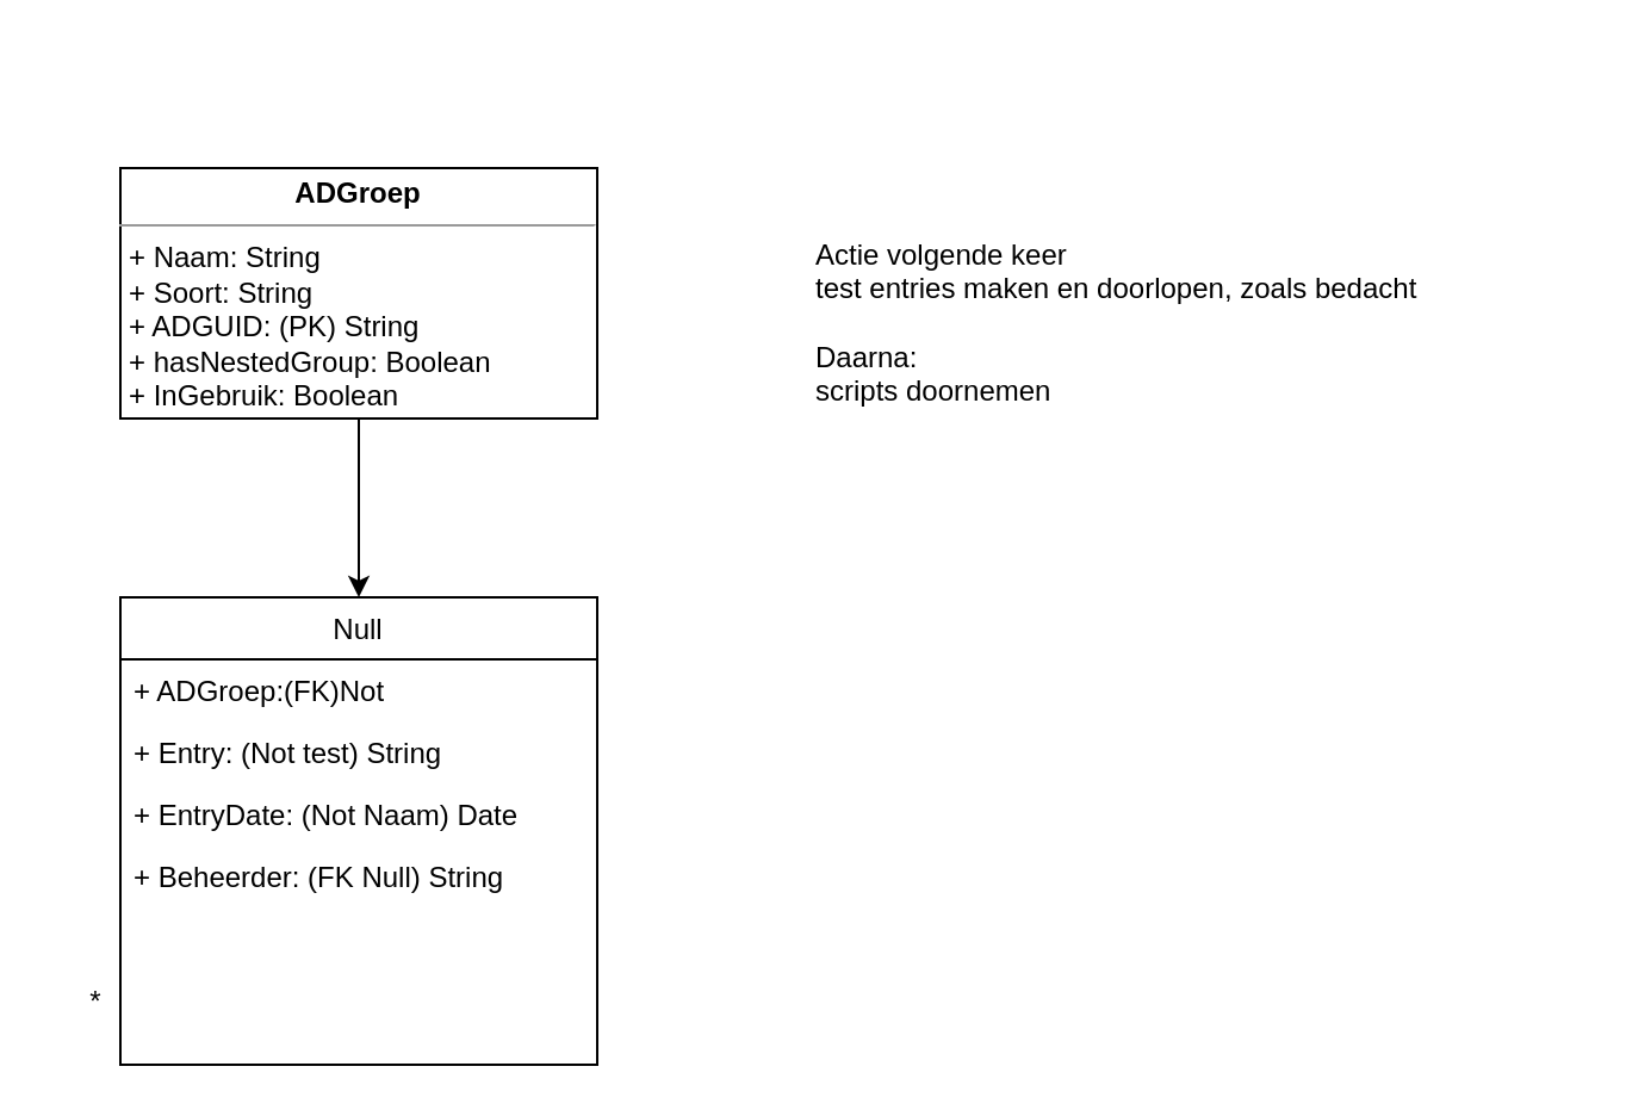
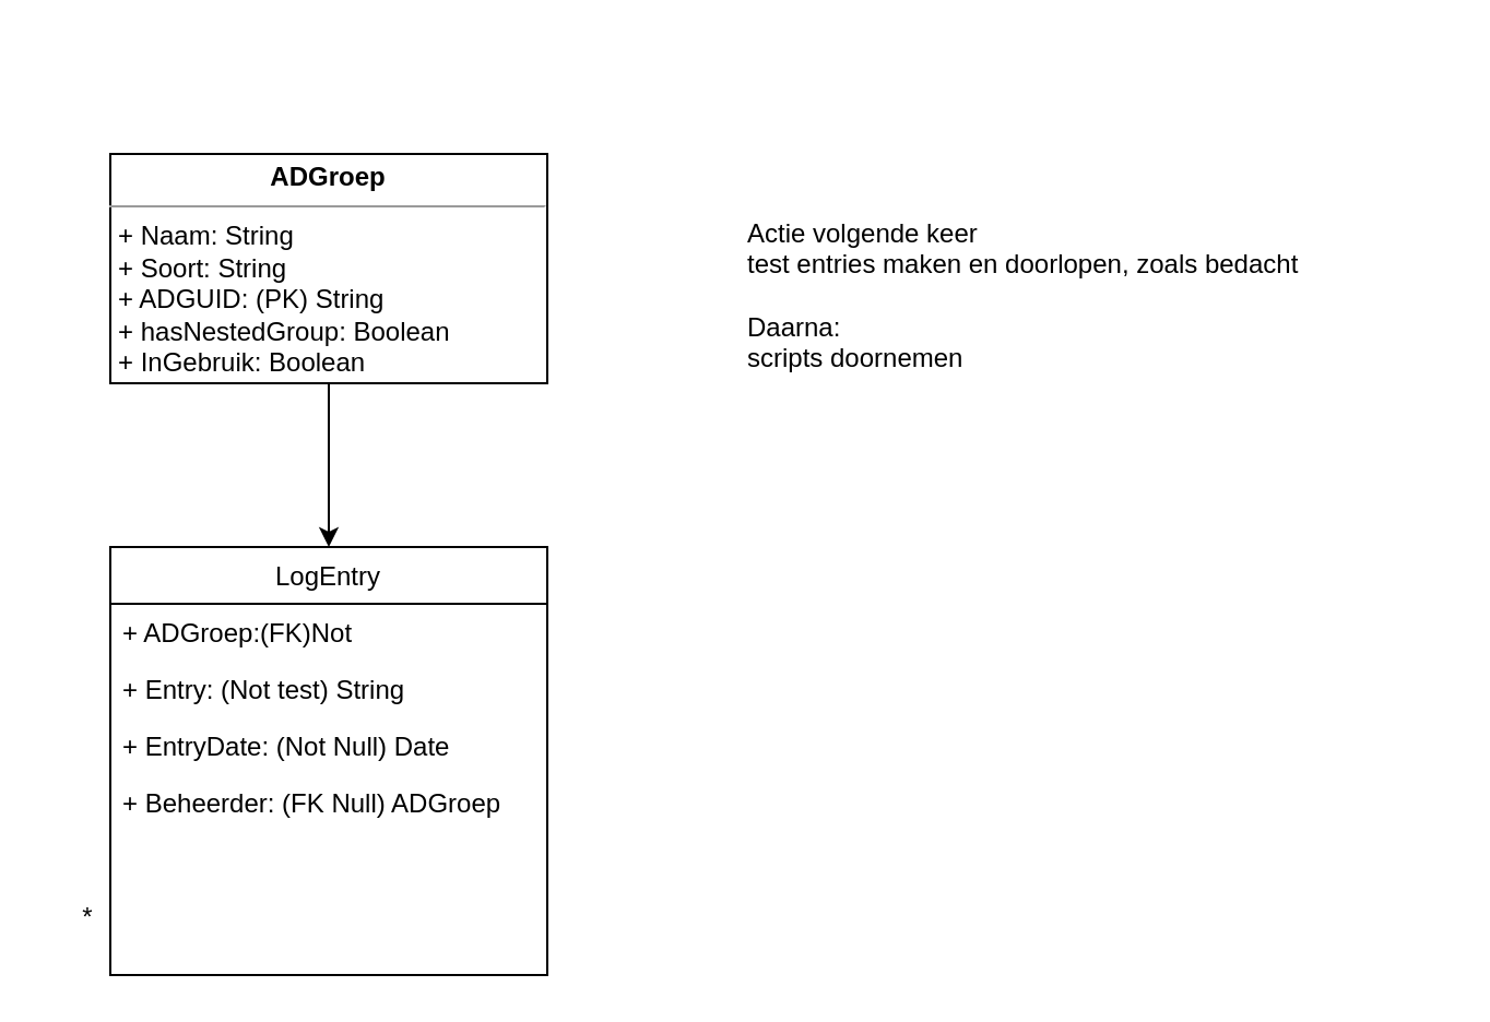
  <mxCell id="0" />
  <mxCell id="1" parent="0" />
  <mxCell id="2" style="edgeStyle=orthogonalEdgeStyle;rounded=0;orthogonalLoop=1;jettySize=auto;html=1;entryX=0.5;entryY=0;entryDx=0;entryDy=0;" edge="1" parent="1" source="3" target="4"><mxGeometry relative="1" as="geometry" /></mxCell>
  <mxCell id="3" value="&lt;p style=&quot;margin: 0px ; margin-top: 4px ; text-align: center&quot;&gt;&lt;b&gt;ADGroep&lt;/b&gt;&lt;/p&gt;&lt;hr size=&quot;1&quot;&gt;&lt;p style=&quot;margin: 0px ; margin-left: 4px&quot;&gt;+ Naam: String&lt;/p&gt;&lt;p style=&quot;margin: 0px ; margin-left: 4px&quot;&gt;+ Soort: String&lt;/p&gt;&lt;p style=&quot;margin: 0px ; margin-left: 4px&quot;&gt;+ ADGUID: (PK) String&lt;/p&gt;&lt;p style=&quot;margin: 0px ; margin-left: 4px&quot;&gt;+ hasNestedGroup: Boolean&lt;/p&gt;&lt;p style=&quot;margin: 0px ; margin-left: 4px&quot;&gt;+ InGebruik: Boolean&lt;/p&gt;&lt;p style=&quot;margin: 0px ; margin-left: 4px&quot;&gt;&lt;br&gt;&lt;/p&gt;" style="verticalAlign=top;align=left;overflow=fill;fontSize=12;fontFamily=Helvetica;html=1;rounded=0;shadow=0;comic=0;labelBackgroundColor=none;strokeWidth=1" parent="1" vertex="1"><mxGeometry x="50" y="70" width="200" height="105" as="geometry" /></mxCell>
- <mxCell id="4" value="Null" style="swimlane;fontStyle=0;childLayout=stackLayout;horizontal=1;startSize=26;fillColor=none;horizontalStack=0;resizeParent=1;resizeParentMax=0;resizeLast=0;collapsible=1;marginBottom=0;" parent="1" vertex="1"><mxGeometry x="50" y="250" width="200" height="196" as="geometry"><mxRectangle x="-150" y="276" width="90" height="26" as="alternateBounds" /></mxGeometry></mxCell>
+ <mxCell id="4" value="LogEntry" style="swimlane;fontStyle=0;childLayout=stackLayout;horizontal=1;startSize=26;fillColor=none;horizontalStack=0;resizeParent=1;resizeParentMax=0;resizeLast=0;collapsible=1;marginBottom=0;" parent="1" vertex="1"><mxGeometry x="50" y="250" width="200" height="196" as="geometry"><mxRectangle x="-150" y="276" width="90" height="26" as="alternateBounds" /></mxGeometry></mxCell>
  <mxCell id="5" value="+ ADGroep:(FK)Not" style="text;strokeColor=none;fillColor=none;align=left;verticalAlign=top;spacingLeft=4;spacingRight=4;overflow=hidden;rotatable=0;points=[[0,0.5],[1,0.5]];portConstraint=eastwest;" parent="4" vertex="1"><mxGeometry y="26" width="200" height="26" as="geometry" /></mxCell>
  <mxCell id="6" value="+ Entry: (Not test) String" style="text;strokeColor=none;fillColor=none;align=left;verticalAlign=top;spacingLeft=4;spacingRight=4;overflow=hidden;rotatable=0;points=[[0,0.5],[1,0.5]];portConstraint=eastwest;" parent="4" vertex="1"><mxGeometry y="52" width="200" height="26" as="geometry" /></mxCell>
- <mxCell id="7" value="+ EntryDate: (Not Naam) Date" style="text;strokeColor=none;fillColor=none;align=left;verticalAlign=top;spacingLeft=4;spacingRight=4;overflow=hidden;rotatable=0;points=[[0,0.5],[1,0.5]];portConstraint=eastwest;" parent="4" vertex="1"><mxGeometry y="78" width="200" height="26" as="geometry" /></mxCell>
- <mxCell id="8" value="+ Beheerder: (FK Null) String" style="text;strokeColor=none;fillColor=none;align=left;verticalAlign=top;spacingLeft=4;spacingRight=4;overflow=hidden;rotatable=0;points=[[0,0.5],[1,0.5]];portConstraint=eastwest;" parent="4" vertex="1"><mxGeometry y="104" width="200" height="92" as="geometry" /></mxCell>
+ <mxCell id="7" value="+ EntryDate: (Not Null) Date" style="text;strokeColor=none;fillColor=none;align=left;verticalAlign=top;spacingLeft=4;spacingRight=4;overflow=hidden;rotatable=0;points=[[0,0.5],[1,0.5]];portConstraint=eastwest;" parent="4" vertex="1"><mxGeometry y="78" width="200" height="26" as="geometry" /></mxCell>
+ <mxCell id="8" value="+ Beheerder: (FK Null) ADGroep" style="text;strokeColor=none;fillColor=none;align=left;verticalAlign=top;spacingLeft=4;spacingRight=4;overflow=hidden;rotatable=0;points=[[0,0.5],[1,0.5]];portConstraint=eastwest;" parent="4" vertex="1"><mxGeometry y="104" width="200" height="92" as="geometry" /></mxCell>
  <mxCell id="9" value="*" style="text;html=1;strokeColor=none;fillColor=none;align=center;verticalAlign=middle;whiteSpace=wrap;rounded=0;" parent="1" vertex="1"><mxGeometry x="20" y="410" width="40" height="20" as="geometry" /></mxCell>
  <mxCell id="10" value="Actie volgende keer&lt;br&gt;test entries maken en doorlopen, zoals bedacht&lt;br&gt;&lt;br&gt;Daarna:&lt;br&gt;scripts doornemen" style="text;html=1;strokeColor=none;fillColor=none;align=left;verticalAlign=middle;whiteSpace=wrap;rounded=0;" parent="1" vertex="1"><mxGeometry x="340" y="20" width="320" height="230" as="geometry" /></mxCell>
